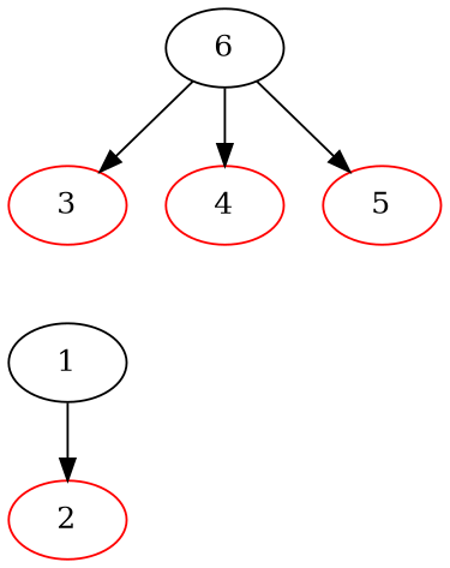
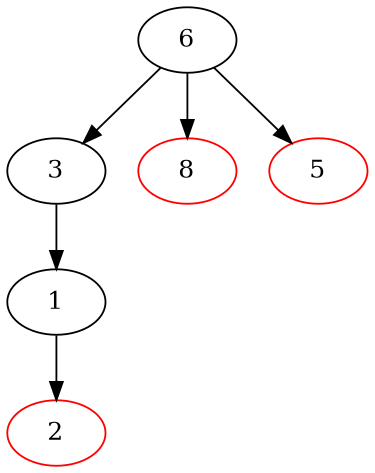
  digraph {
    fontname="DejaVu Serif"
    node [color=black fontname="DejaVu Serif"]
    edge [fontname="DejaVu Serif"]
-   3 [color=red]
+   3
    1
    2 [color=red]
    6
-   4 [color=red]
+   4 [color=red label=8]
    n6 [color=red label=5]
+   3 -> 1
    1 -> 2
    6 -> 3
    6 -> 4
    6 -> n6
  }
